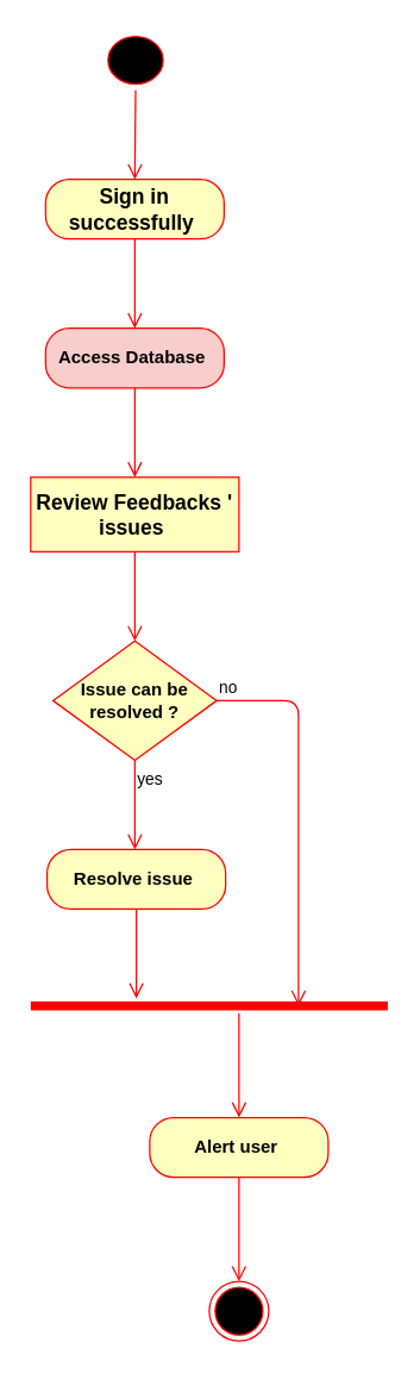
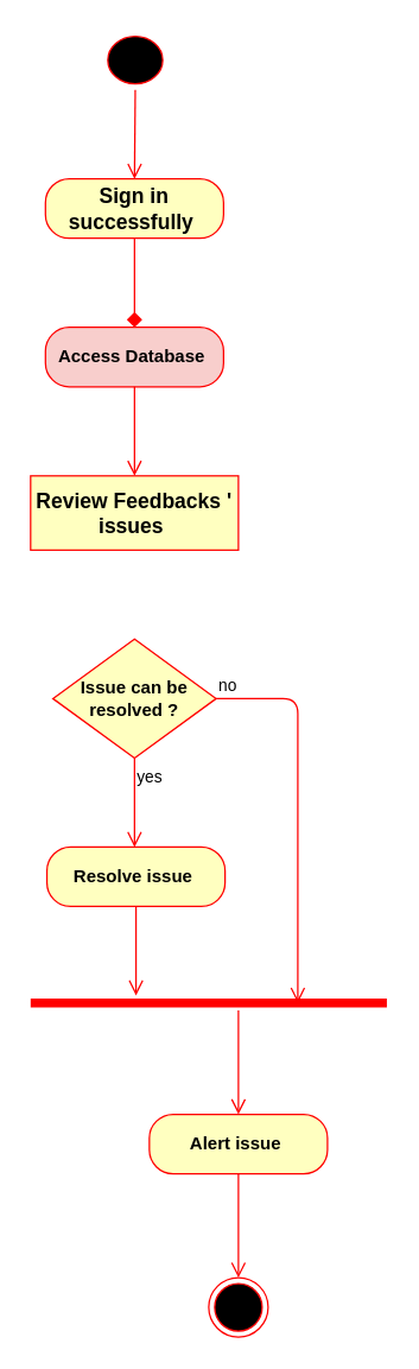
  <mxCell id="0" />
  <mxCell id="1" parent="0" />
  <mxCell id="2" value="" style="ellipse;html=1;shape=startState;fillColor=#000000;strokeColor=#ff0000;" parent="1" vertex="1"><mxGeometry x="68" y="20" width="45" height="40" as="geometry" /></mxCell>
  <mxCell id="3" value="" style="edgeStyle=orthogonalEdgeStyle;html=1;verticalAlign=bottom;endArrow=open;endSize=8;strokeColor=#ff0000;" parent="1" source="2" edge="1"><mxGeometry relative="1" as="geometry"><mxPoint x="90" y="120" as="targetPoint" /></mxGeometry></mxCell>
  <mxCell id="4" value="&lt;b&gt;&lt;font style=&quot;font-size: 14px&quot;&gt;Sign in successfully&amp;nbsp;&lt;/font&gt;&lt;/b&gt;" style="rounded=1;whiteSpace=wrap;html=1;arcSize=40;fontColor=#000000;fillColor=#ffffc0;strokeColor=#ff0000;" parent="1" vertex="1"><mxGeometry x="30" y="120" width="120" height="40" as="geometry" /></mxCell>
  <mxCell id="5" value="&lt;b&gt;Access Database&amp;nbsp;&lt;/b&gt;" style="rounded=1;whiteSpace=wrap;html=1;arcSize=40;fontColor=#000000;fillColor=#f8cecc;strokeColor=#ff0000;" parent="1" vertex="1"><mxGeometry x="30" y="220" width="120" height="40" as="geometry" /></mxCell>
  <mxCell id="6" value="" style="edgeStyle=orthogonalEdgeStyle;html=1;verticalAlign=bottom;endArrow=open;endSize=8;strokeColor=#ff0000;entryX=0.5;entryY=0;entryDx=0;entryDy=0;" parent="1" source="5" target="8" edge="1"><mxGeometry relative="1" as="geometry"><mxPoint x="80" y="320" as="targetPoint" /></mxGeometry></mxCell>
- <mxCell id="7" value="" style="edgeStyle=orthogonalEdgeStyle;html=1;verticalAlign=bottom;endArrow=open;endSize=8;strokeColor=#ff0000;exitX=0.5;exitY=1;exitDx=0;exitDy=0;entryX=0.5;entryY=0;entryDx=0;entryDy=0;" parent="1" source="4" target="5" edge="1"><mxGeometry relative="1" as="geometry"><mxPoint x="-310" y="160" as="targetPoint" /></mxGeometry></mxCell>
+ <mxCell id="7" value="" style="edgeStyle=orthogonalEdgeStyle;html=1;verticalAlign=bottom;endArrow=diamond;endSize=8;strokeColor=#ff0000;exitX=0.5;exitY=1;exitDx=0;exitDy=0;entryX=0.5;entryY=0;entryDx=0;entryDy=0;" parent="1" source="4" target="5" edge="1"><mxGeometry relative="1" as="geometry"><mxPoint x="-310" y="160" as="targetPoint" /></mxGeometry></mxCell>
  <mxCell id="8" value="&lt;b style=&quot;font-size: 14px&quot;&gt;Review Feedbacks ' issues&amp;nbsp;&lt;/b&gt;" style="whiteSpace=wrap;html=1;arcSize=40;fontColor=#000000;fillColor=#ffffc0;strokeColor=#ff0000;rounded=0;" parent="1" vertex="1"><mxGeometry x="20" y="320" width="140" height="50" as="geometry" /></mxCell>
- <mxCell id="9" value="" style="edgeStyle=orthogonalEdgeStyle;html=1;verticalAlign=bottom;endArrow=open;endSize=8;strokeColor=#ff0000;entryX=0.5;entryY=0;entryDx=0;entryDy=0;" parent="1" source="8" target="10" edge="1"><mxGeometry relative="1" as="geometry"><mxPoint x="90" y="430" as="targetPoint" /></mxGeometry></mxCell>
  <mxCell id="10" value="&lt;b&gt;Issue can be resolved ?&lt;/b&gt;" style="rhombus;whiteSpace=wrap;html=1;fillColor=#ffffc0;strokeColor=#ff0000;" parent="1" vertex="1"><mxGeometry x="35" y="430" width="110" height="80" as="geometry" /></mxCell>
  <mxCell id="11" value="no" style="edgeStyle=orthogonalEdgeStyle;html=1;align=left;verticalAlign=bottom;endArrow=open;endSize=8;strokeColor=#ff0000;entryX=0.75;entryY=0.5;entryDx=0;entryDy=0;entryPerimeter=0;exitX=1;exitY=0.5;exitDx=0;exitDy=0;" parent="1" source="10" target="17" edge="1"><mxGeometry x="-1" relative="1" as="geometry"><mxPoint x="210" y="460" as="targetPoint" /></mxGeometry></mxCell>
  <mxCell id="12" value="yes" style="edgeStyle=orthogonalEdgeStyle;html=1;align=left;verticalAlign=top;endArrow=open;endSize=8;strokeColor=#ff0000;" parent="1" source="10" edge="1"><mxGeometry x="-1" relative="1" as="geometry"><mxPoint x="90" y="570" as="targetPoint" /></mxGeometry></mxCell>
  <mxCell id="13" value="&lt;b&gt;Resolve issue&amp;nbsp;&lt;/b&gt;" style="rounded=1;whiteSpace=wrap;html=1;arcSize=40;fontColor=#000000;fillColor=#ffffc0;strokeColor=#ff0000;" parent="1" vertex="1"><mxGeometry x="31" y="570" width="120" height="40" as="geometry" /></mxCell>
  <mxCell id="14" value="" style="edgeStyle=orthogonalEdgeStyle;html=1;verticalAlign=bottom;endArrow=open;endSize=8;strokeColor=#ff0000;" parent="1" source="13" edge="1"><mxGeometry relative="1" as="geometry"><mxPoint x="91" y="670" as="targetPoint" /></mxGeometry></mxCell>
- <mxCell id="15" value="&lt;b&gt;Alert user&amp;nbsp;&lt;/b&gt;" style="rounded=1;whiteSpace=wrap;html=1;arcSize=40;fontColor=#000000;fillColor=#ffffc0;strokeColor=#ff0000;" parent="1" vertex="1"><mxGeometry x="100" y="750" width="120" height="40" as="geometry" /></mxCell>
+ <mxCell id="15" value="&lt;b&gt;Alert issue&amp;nbsp;&lt;/b&gt;" style="rounded=1;whiteSpace=wrap;html=1;arcSize=40;fontColor=#000000;fillColor=#ffffc0;strokeColor=#ff0000;" parent="1" vertex="1"><mxGeometry x="100" y="750" width="120" height="40" as="geometry" /></mxCell>
  <mxCell id="16" value="" style="edgeStyle=orthogonalEdgeStyle;html=1;verticalAlign=bottom;endArrow=open;endSize=8;strokeColor=#ff0000;" parent="1" source="15" edge="1"><mxGeometry relative="1" as="geometry"><mxPoint x="160" y="860" as="targetPoint" /></mxGeometry></mxCell>
  <mxCell id="17" value="" style="shape=line;html=1;strokeWidth=6;strokeColor=#ff0000;" parent="1" vertex="1"><mxGeometry x="20" y="670" width="240" height="10" as="geometry" /></mxCell>
  <mxCell id="18" value="" style="edgeStyle=orthogonalEdgeStyle;html=1;verticalAlign=bottom;endArrow=open;endSize=8;strokeColor=#ff0000;" parent="1" source="17" edge="1"><mxGeometry relative="1" as="geometry"><mxPoint x="160" y="750" as="targetPoint" /><Array as="points"><mxPoint x="160" y="700" /><mxPoint x="160" y="700" /></Array></mxGeometry></mxCell>
  <mxCell id="19" value="" style="ellipse;html=1;shape=endState;fillColor=#000000;strokeColor=#ff0000;" parent="1" vertex="1"><mxGeometry x="140" y="860" width="40" height="40" as="geometry" /></mxCell>
